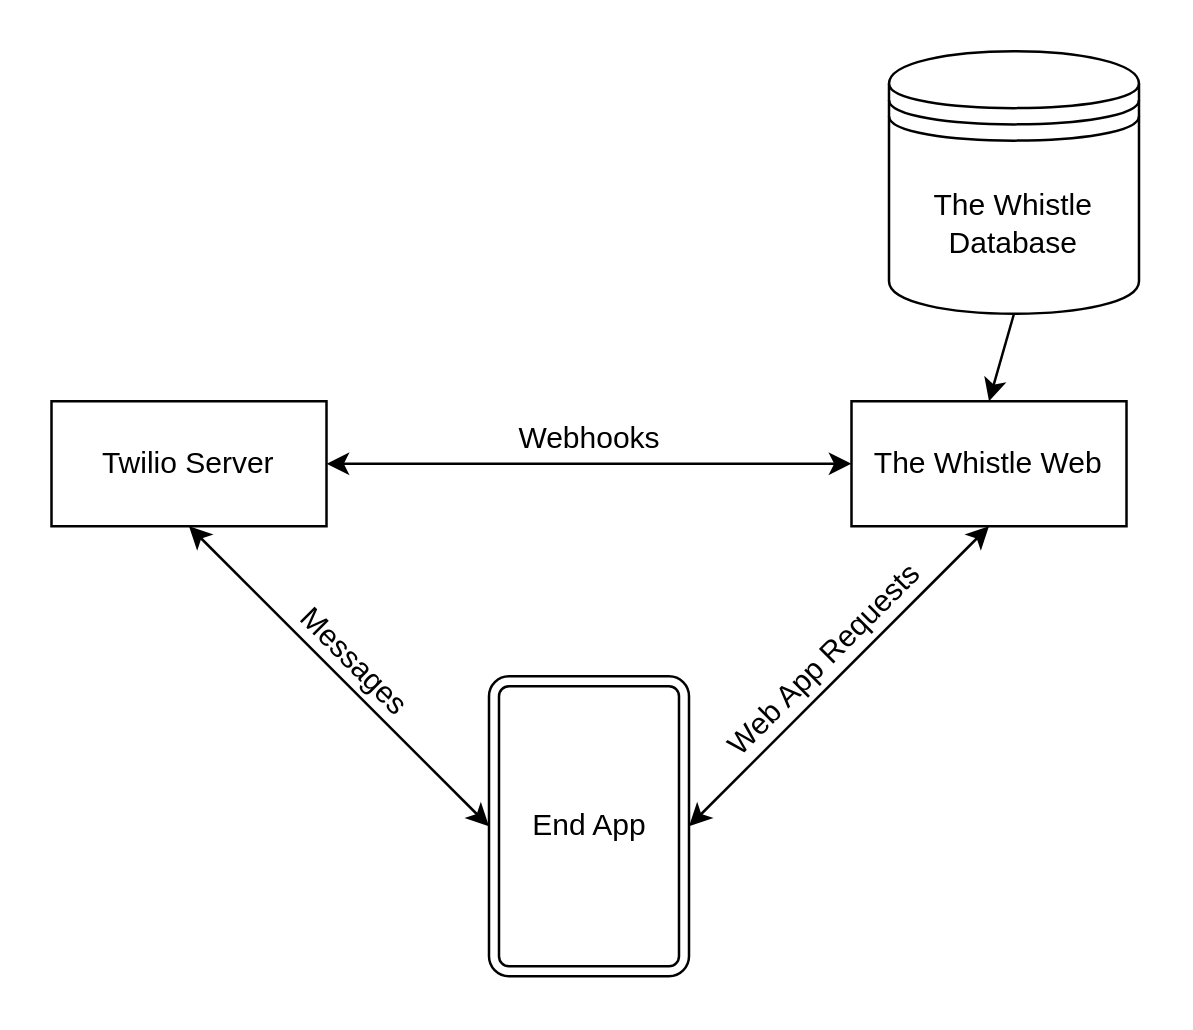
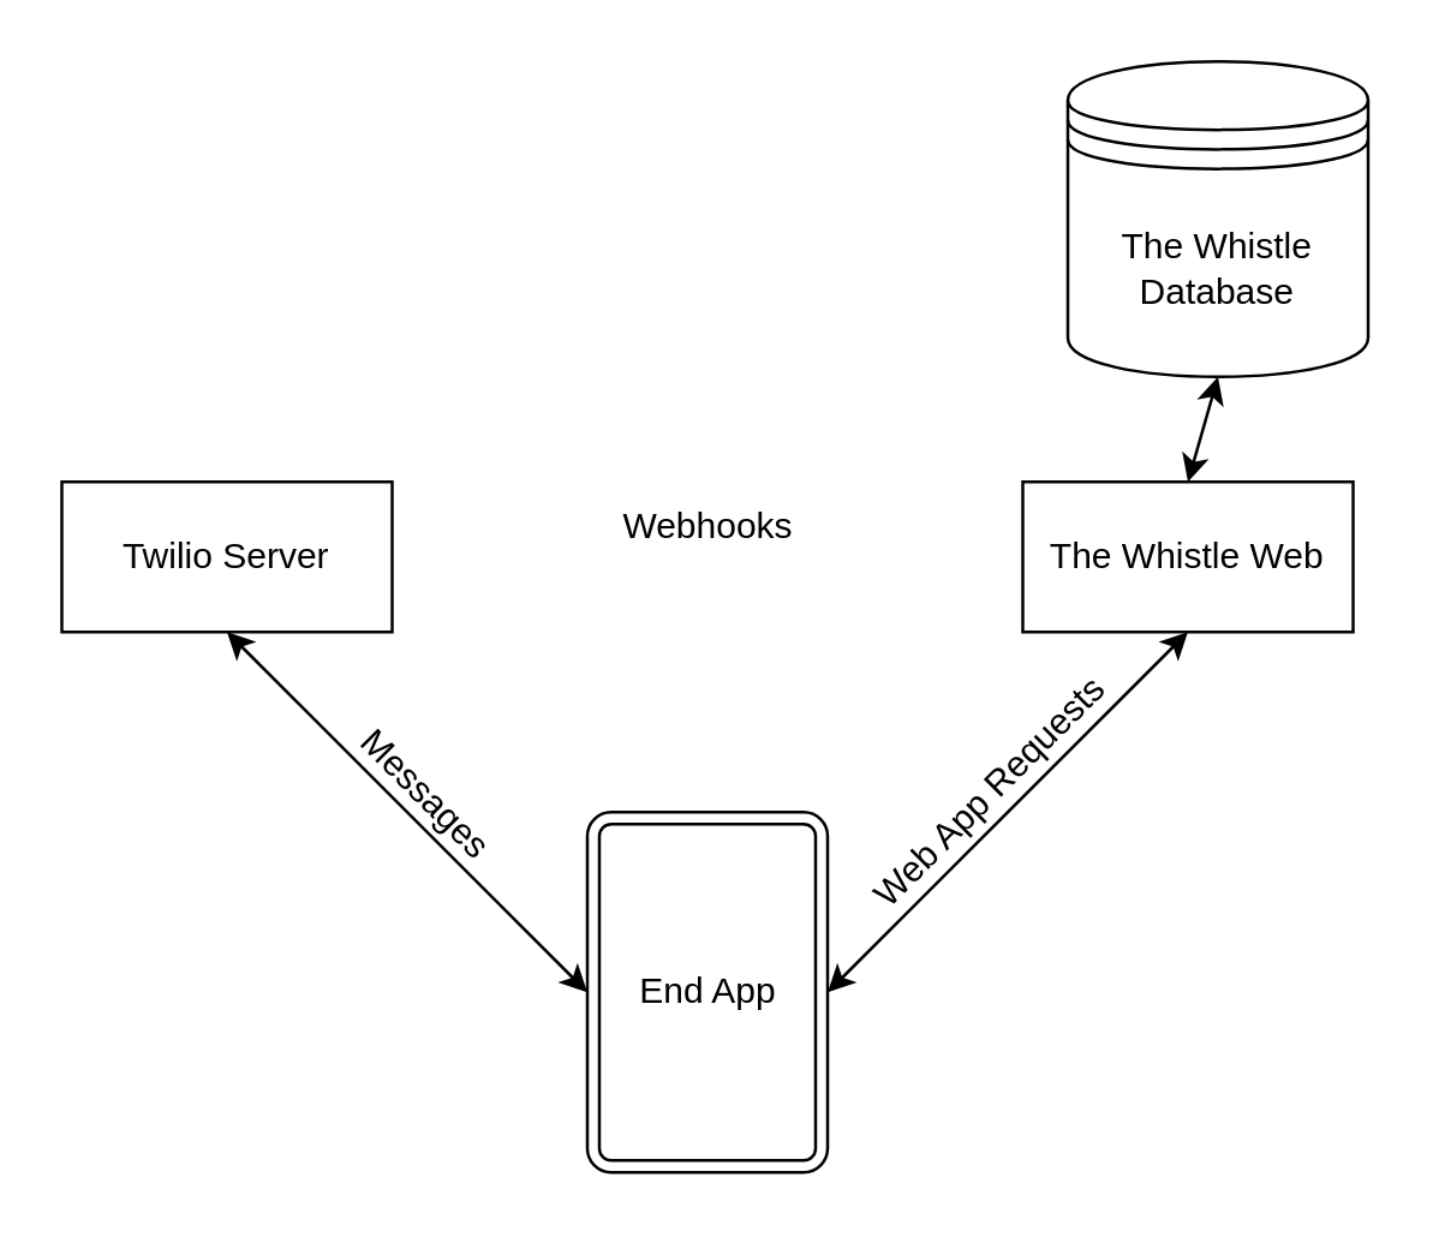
  <mxCell id="0" />
  <mxCell id="1" parent="0" />
  <mxCell id="2" value="The Whistle Database" style="shape=datastore;whiteSpace=wrap;html=1;" vertex="1" parent="1"><mxGeometry x="355" y="20" width="100" height="105" as="geometry" /></mxCell>
  <mxCell id="3" value="The Whistle Web" style="html=1;whiteSpace=wrap;" vertex="1" parent="1"><mxGeometry x="340" y="160" width="110" height="50" as="geometry" /></mxCell>
  <mxCell id="4" value="Twilio Server" style="html=1;whiteSpace=wrap;" vertex="1" parent="1"><mxGeometry x="20" y="160" width="110" height="50" as="geometry" /></mxCell>
  <mxCell id="5" value="" style="verticalLabelPosition=bottom;verticalAlign=top;html=1;shape=mxgraph.basic.rounded_frame;dx=4;whiteSpace=wrap;" vertex="1" parent="1"><mxGeometry x="195" y="270" width="80" height="120" as="geometry" /></mxCell>
  <mxCell id="6" value="End App" style="text;html=1;align=center;verticalAlign=middle;resizable=0;points=[];autosize=1;strokeColor=none;fillColor=none;" vertex="1" parent="1"><mxGeometry x="200" y="315" width="70" height="30" as="geometry" /></mxCell>
  <mxCell id="7" value="" style="endArrow=classic;startArrow=classic;html=1;rounded=0;exitX=0;exitY=0.5;exitDx=0;exitDy=0;exitPerimeter=0;entryX=0.5;entryY=1;entryDx=0;entryDy=0;" edge="1" parent="1" source="5" target="4"><mxGeometry width="50" height="50" relative="1" as="geometry"><mxPoint x="5" y="250" as="sourcePoint" /><mxPoint x="55" y="200" as="targetPoint" /></mxGeometry></mxCell>
  <mxCell id="8" value="" style="endArrow=classic;startArrow=classic;html=1;rounded=0;exitX=1;exitY=0.5;exitDx=0;exitDy=0;exitPerimeter=0;entryX=0.5;entryY=1;entryDx=0;entryDy=0;" edge="1" parent="1" source="5" target="3"><mxGeometry width="50" height="50" relative="1" as="geometry"><mxPoint x="195" y="280" as="sourcePoint" /><mxPoint x="245" y="230" as="targetPoint" /></mxGeometry></mxCell>
- <mxCell id="9" value="" style="endArrow=none;startArrow=classic;html=1;rounded=0;entryX=0.5;entryY=1;entryDx=0;entryDy=0;exitX=0.5;exitY=0;exitDx=0;exitDy=0;" edge="1" parent="1" source="3" target="2"><mxGeometry width="50" height="50" relative="1" as="geometry"><mxPoint x="195" y="280" as="sourcePoint" /><mxPoint x="245" y="230" as="targetPoint" /></mxGeometry></mxCell>
+ <mxCell id="9" value="" style="endArrow=classic;startArrow=classic;html=1;rounded=0;entryX=0.5;entryY=1;entryDx=0;entryDy=0;exitX=0.5;exitY=0;exitDx=0;exitDy=0;" edge="1" parent="1" source="3" target="2"><mxGeometry width="50" height="50" relative="1" as="geometry"><mxPoint x="195" y="280" as="sourcePoint" /><mxPoint x="245" y="230" as="targetPoint" /></mxGeometry></mxCell>
  <mxCell id="10" value="Messages" style="text;html=1;align=center;verticalAlign=middle;resizable=0;points=[];autosize=1;strokeColor=none;fillColor=none;rotation=45;" vertex="1" parent="1"><mxGeometry x="101" y="249" width="80" height="30" as="geometry" /></mxCell>
  <mxCell id="11" value="Web App Requests" style="text;html=1;align=center;verticalAlign=middle;resizable=0;points=[];autosize=1;strokeColor=none;fillColor=none;rotation=-45;" vertex="1" parent="1"><mxGeometry x="264" y="249" width="130" height="30" as="geometry" /></mxCell>
- <mxCell id="12" value="" style="endArrow=classic;startArrow=classic;html=1;rounded=0;exitX=1;exitY=0.5;exitDx=0;exitDy=0;entryX=0;entryY=0.5;entryDx=0;entryDy=0;" edge="1" parent="1" source="4" target="3"><mxGeometry width="50" height="50" relative="1" as="geometry"><mxPoint x="195" y="280" as="sourcePoint" /><mxPoint x="245" y="230" as="targetPoint" /></mxGeometry></mxCell>
  <mxCell id="13" value="Webhooks" style="text;html=1;align=center;verticalAlign=middle;resizable=0;points=[];autosize=1;strokeColor=none;fillColor=none;" vertex="1" parent="1"><mxGeometry x="195" y="160" width="80" height="30" as="geometry" /></mxCell>
